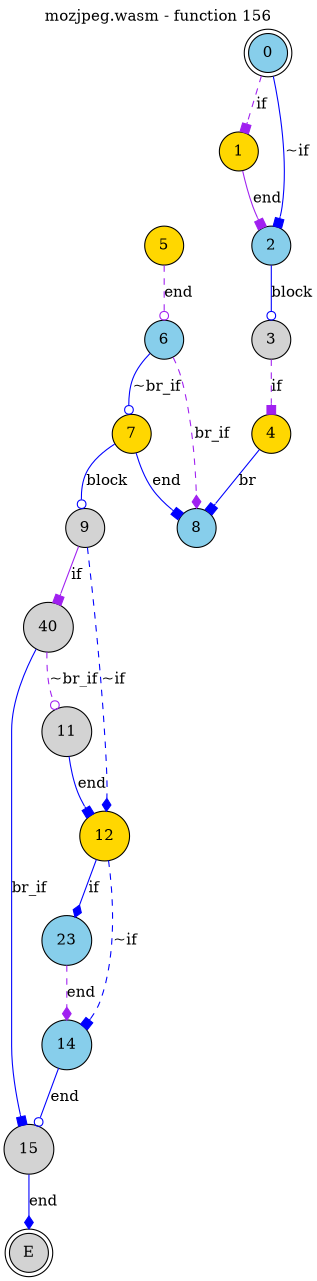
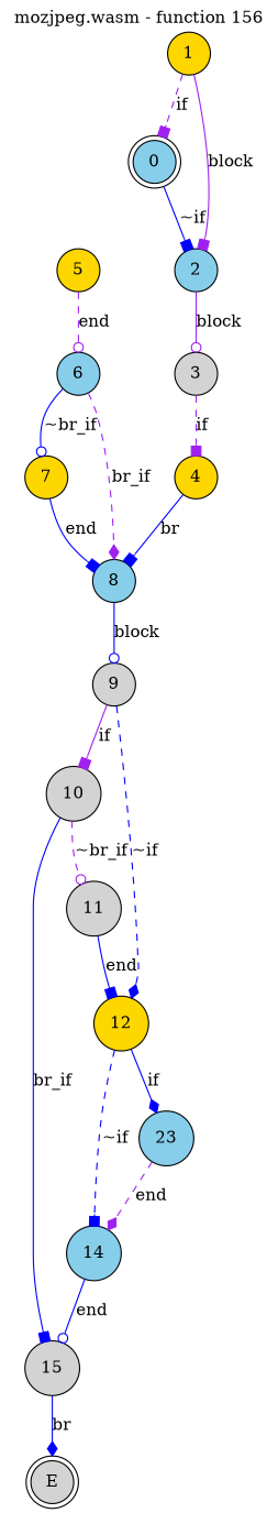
  digraph {
    label="mozjpeg.wasm - function 156"
    labelfontcolor=black
    labelfontname=Helvetica
    labelfontsize=16
    labelloc=t
    node [fillcolor=skyblue shape=circle style=filled]
    edge [arrowhead=box color=blue style=solid]
    0 [shape=doublecircle]
    1 [fillcolor=gold]
    2
    3 [fillcolor=lightgrey]
    E [fillcolor=lightgrey shape=doublecircle]
    4 [fillcolor=gold]
    8
    6
    7 [fillcolor=gold]
    9 [fillcolor=lightgrey]
-   10 [fillcolor=lightgrey label=40]
+   10 [fillcolor=lightgrey]
    12 [fillcolor=gold]
    5 [fillcolor=gold]
    11 [fillcolor=lightgrey]
    15 [fillcolor=lightgrey]
    n16 [label=23]
    14
-   0 -> 1 [color=purple label=if style=dashed]
+   1 -> 0 [color=purple label=if style=dashed]
    0 -> 2 [label="~if"]
-   1 -> 2 [color=purple label=end]
-   2 -> 3 [arrowhead=odot label=block]
+   1 -> 2 [color=purple label=block]
+   2 -> 3 [arrowhead=odot color=purple label=block]
    3 -> 4 [color=purple label=if style=dashed]
    4 -> 8 [label=br]
-   7 -> 9 [arrowhead=odot label=block]
+   8 -> 9 [arrowhead=odot label=block]
    6 -> 8 [arrowhead=diamond color=purple label=br_if style=dashed]
    6 -> 7 [arrowhead=odot label="~br_if"]
    7 -> 8 [label=end]
    9 -> 10 [color=purple label=if]
    9 -> 12 [arrowhead=diamond label="~if" style=dashed]
    10 -> 11 [arrowhead=odot color=purple label="~br_if" style=dashed]
    10 -> 15 [label=br_if]
    12 -> n16 [arrowhead=diamond label=if]
    12 -> 14 [label="~if" style=dashed]
    5 -> 6 [arrowhead=odot color=purple label=end style=dashed]
    11 -> 12 [label=end]
-   15 -> E [arrowhead=diamond label=end]
+   15 -> E [arrowhead=diamond label=br]
    n16 -> 14 [arrowhead=diamond color=purple label=end style=dashed]
    14 -> 15 [arrowhead=odot label=end]
  }
